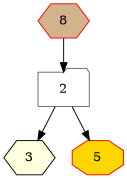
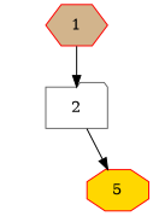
  digraph {
    node [color=red level=3 shape=hexagon style=filled]
-   n1 [fillcolor=tan label=8 level=1]
+   n1 [fillcolor=tan label=1 level=1]
    n2 [color=gray40 fillcolor=white label=2 level=2 shape=folder]
-   n3 [color=black fillcolor=lightyellow label=3]
    n4 [fillcolor=gold label=5 shape=octagon]
    n1 -> n2
-   n2 -> n3
    n2 -> n4
  }
